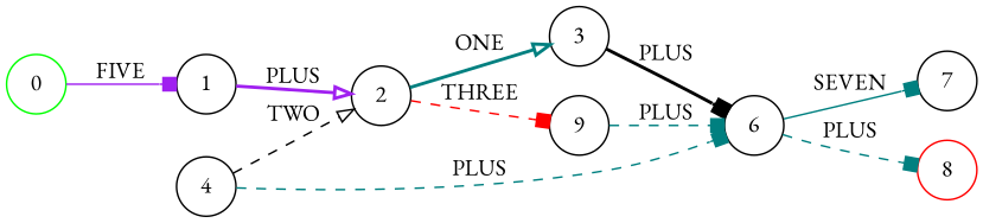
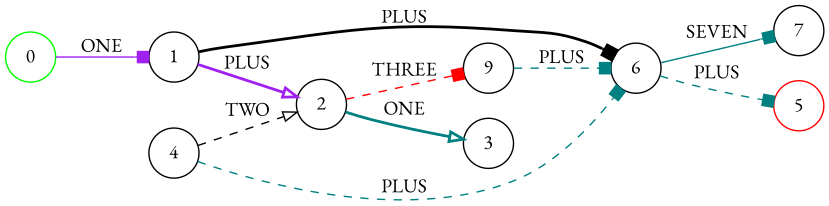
  digraph {
    fontname="EB Garamond"
    rankdir=LR
    node [fontname="EB Garamond" shape=circle]
    edge [arrowhead=box color=teal fontname="EB Garamond" style=dashed]
    n1 [color=green label=0]
    n2 [label=1]
    n3 [label=2]
    n4 [label=3]
    n5 [label=9]
    n6 [label=6]
    n7 [label=4]
    n8 [label=7]
-   n9 [color=red label=8]
-   n1 -> n2 [color=purple label=FIVE style=solid]
+   n9 [color=red label=5]
+   n1 -> n2 [color=purple label=ONE style=solid]
    n2 -> n3 [arrowhead=onormal color=purple label=PLUS style=bold]
    n3 -> n4 [arrowhead=onormal label=ONE style=bold]
    n3 -> n5 [color=red label=THREE]
-   n4 -> n6 [color=black label=PLUS style=bold]
+   n2 -> n6 [color=black label=PLUS style=bold]
    n5 -> n6 [label=PLUS]
    n6 -> n8 [label=SEVEN style=solid]
    n6 -> n9 [label=PLUS]
    n7 -> n3 [arrowhead=onormal color=black label=TWO]
    n7 -> n6 [label=PLUS]
  }
